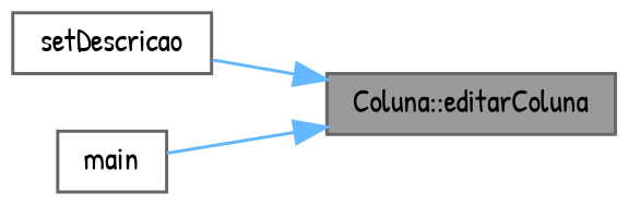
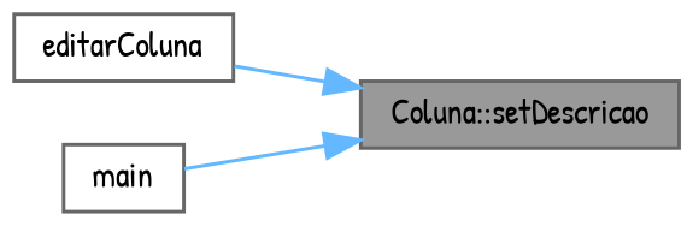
  digraph {
    fontname="Patrick Hand"
    rankdir=RL
    node [color=grey40 fillcolor=white fontname="Patrick Hand" fontsize=10 shape=box style=filled]
    edge [color=steelblue1 dir=back fontname="Patrick Hand" fontsize=10 labelfontname=Helvetica labelfontsize=10 style=solid]
-   n1 [color=gray40 fillcolor=grey60 fontcolor=black height=0.2 label="Coluna::editarColuna" width=0.4]
-   n2 [height=0.2 label=setDescricao width=0.4]
+   n1 [color=gray40 fillcolor=grey60 fontcolor=black height=0.2 label="Coluna::setDescricao" width=0.4]
+   n2 [height=0.2 label=editarColuna width=0.4]
    n3 [height=0.2 label=main width=0.4]
    n1 -> n2
    n1 -> n3
  }
